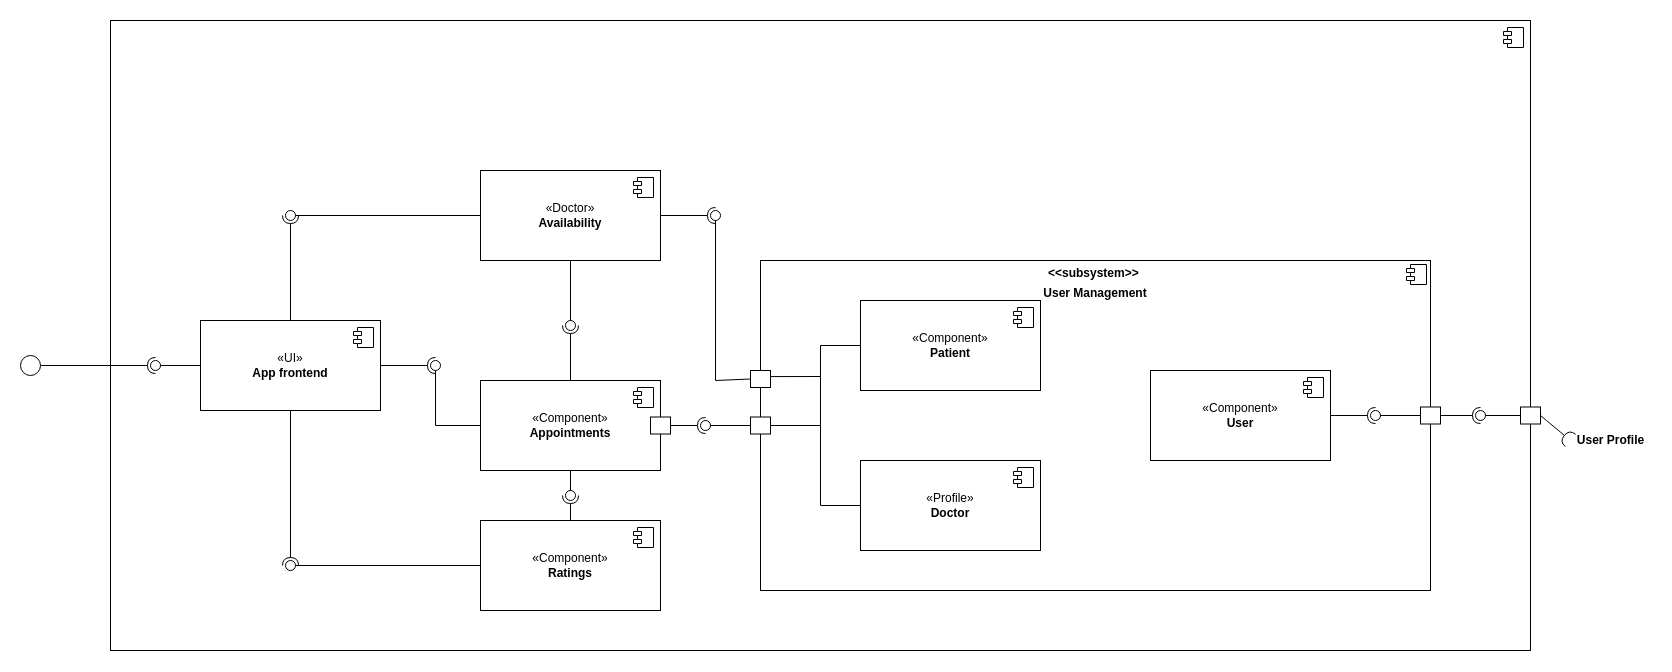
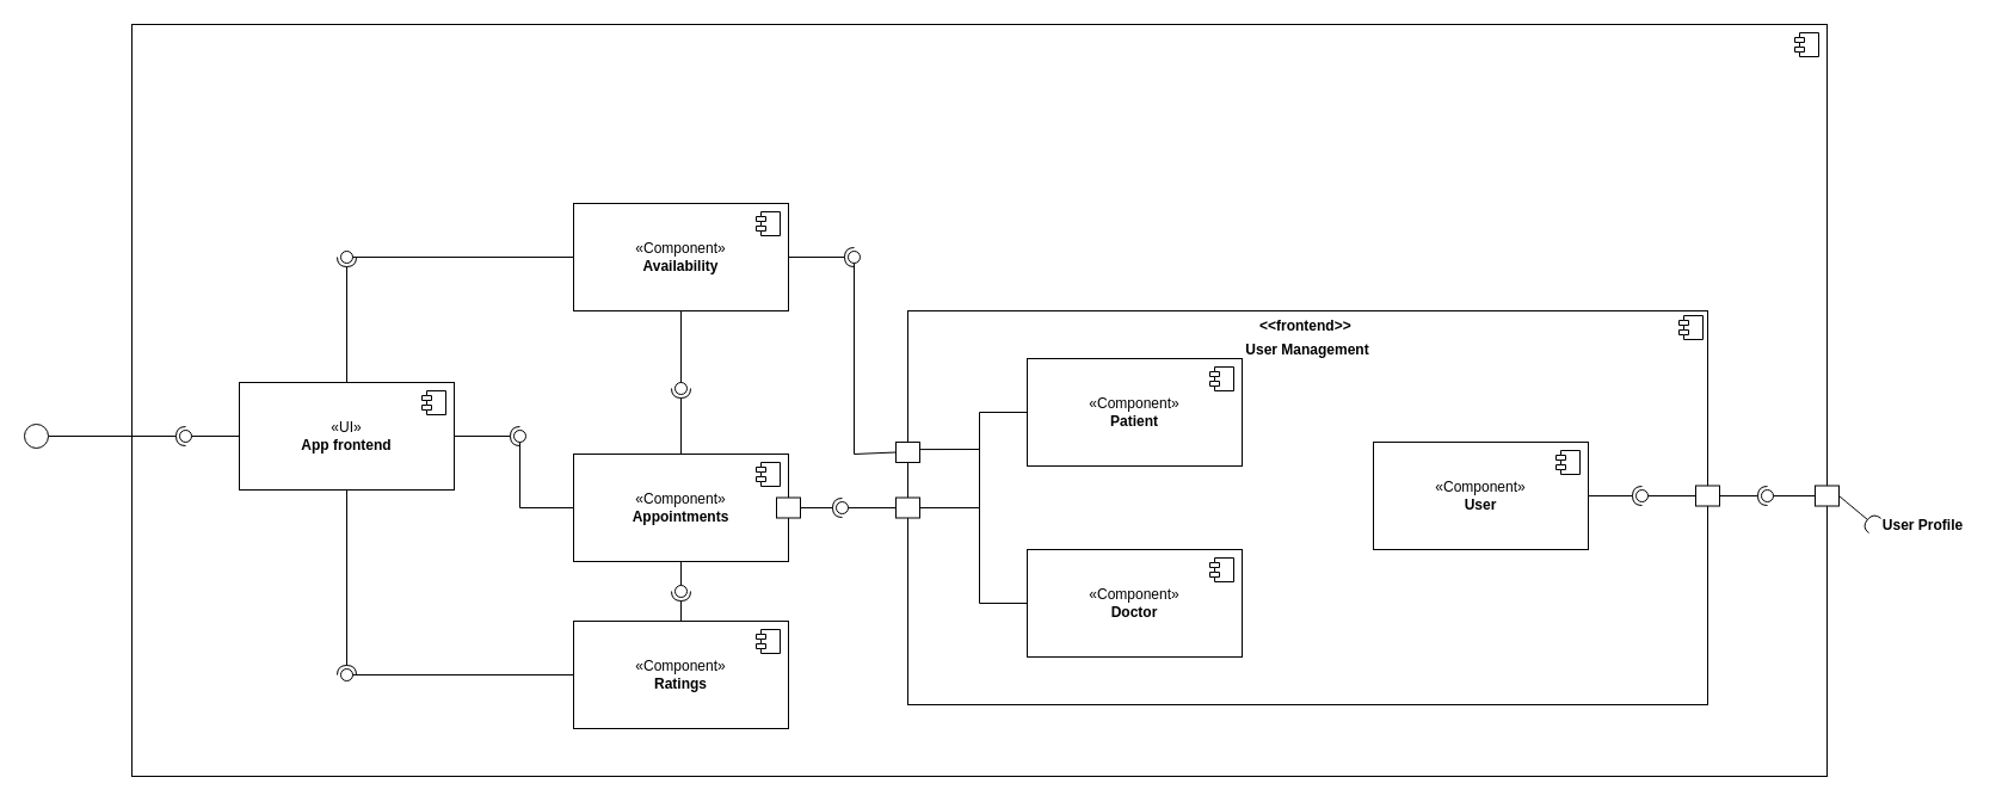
  <mxCell id="0" />
  <mxCell id="1" parent="0" />
  <mxCell id="2" value="" style="html=1;dropTarget=0;whiteSpace=wrap;" vertex="1" parent="1"><mxGeometry x="110" y="20" width="1420" height="630" as="geometry" /></mxCell>
  <mxCell id="3" value="" style="shape=module;jettyWidth=8;jettyHeight=4;" vertex="1" parent="2"><mxGeometry x="1" width="20" height="20" relative="1" as="geometry"><mxPoint x="-27" y="7" as="offset" /></mxGeometry></mxCell>
- <mxCell id="4" value="&lt;p style=&quot;margin:0px;margin-top:6px;text-align:center;&quot;&gt;&lt;b&gt;&amp;lt;&amp;lt;subsystem&amp;gt;&amp;gt;&amp;nbsp;&lt;/b&gt;&lt;/p&gt;&lt;p style=&quot;margin:0px;margin-top:6px;text-align:center;&quot;&gt;&lt;b&gt;User Management&lt;/b&gt;&lt;/p&gt;" style="align=left;overflow=fill;html=1;dropTarget=0;whiteSpace=wrap;" vertex="1" parent="1"><mxGeometry x="760" y="260" width="670" height="330" as="geometry" /></mxCell>
+ <mxCell id="4" value="&lt;p style=&quot;margin:0px;margin-top:6px;text-align:center;&quot;&gt;&lt;b&gt;&amp;lt;&amp;lt;frontend&amp;gt;&amp;gt;&amp;nbsp;&lt;/b&gt;&lt;/p&gt;&lt;p style=&quot;margin:0px;margin-top:6px;text-align:center;&quot;&gt;&lt;b&gt;User Management&lt;/b&gt;&lt;/p&gt;" style="align=left;overflow=fill;html=1;dropTarget=0;whiteSpace=wrap;" vertex="1" parent="1"><mxGeometry x="760" y="260" width="670" height="330" as="geometry" /></mxCell>
  <mxCell id="5" value="" style="shape=component;jettyWidth=8;jettyHeight=4;" vertex="1" parent="4"><mxGeometry x="1" width="20" height="20" relative="1" as="geometry"><mxPoint x="-24" y="4" as="offset" /></mxGeometry></mxCell>
  <mxCell id="6" value="«Component»&lt;br&gt;&lt;b&gt;User&lt;/b&gt;" style="html=1;dropTarget=0;whiteSpace=wrap;" vertex="1" parent="1"><mxGeometry x="1150" y="370" width="180" height="90" as="geometry" /></mxCell>
  <mxCell id="7" value="" style="shape=module;jettyWidth=8;jettyHeight=4;" vertex="1" parent="6"><mxGeometry x="1" width="20" height="20" relative="1" as="geometry"><mxPoint x="-27" y="7" as="offset" /></mxGeometry></mxCell>
- <mxCell id="8" value="«Profile»&lt;br&gt;&lt;b&gt;Doctor&lt;/b&gt;" style="html=1;dropTarget=0;whiteSpace=wrap;" vertex="1" parent="1"><mxGeometry x="860" y="460" width="180" height="90" as="geometry" /></mxCell>
+ <mxCell id="8" value="«Component»&lt;br&gt;&lt;b&gt;Doctor&lt;/b&gt;" style="html=1;dropTarget=0;whiteSpace=wrap;" vertex="1" parent="1"><mxGeometry x="860" y="460" width="180" height="90" as="geometry" /></mxCell>
  <mxCell id="9" value="" style="shape=module;jettyWidth=8;jettyHeight=4;" vertex="1" parent="8"><mxGeometry x="1" width="20" height="20" relative="1" as="geometry"><mxPoint x="-27" y="7" as="offset" /></mxGeometry></mxCell>
  <mxCell id="10" value="«Component»&lt;br&gt;&lt;b&gt;Patient&lt;/b&gt;" style="html=1;dropTarget=0;whiteSpace=wrap;" vertex="1" parent="1"><mxGeometry x="860" y="300" width="180" height="90" as="geometry" /></mxCell>
  <mxCell id="11" value="" style="shape=module;jettyWidth=8;jettyHeight=4;" vertex="1" parent="10"><mxGeometry x="1" width="20" height="20" relative="1" as="geometry"><mxPoint x="-27" y="7" as="offset" /></mxGeometry></mxCell>
  <mxCell id="12" value="" style="rounded=0;orthogonalLoop=1;jettySize=auto;html=1;endArrow=halfCircle;endFill=0;endSize=6;strokeWidth=1;sketch=0;fontSize=12;curved=1;exitX=1;exitY=0.5;exitDx=0;exitDy=0;entryX=0;entryY=0.5;entryDx=0;entryDy=0;" edge="1" target="14" parent="1" source="22"><mxGeometry relative="1" as="geometry"><mxPoint x="1175" y="405" as="sourcePoint" /><mxPoint x="1490" y="415" as="targetPoint" /></mxGeometry></mxCell>
  <mxCell id="13" value="" style="ellipse;whiteSpace=wrap;html=1;align=center;aspect=fixed;fillColor=none;strokeColor=none;resizable=0;perimeter=centerPerimeter;rotatable=0;allowArrows=0;points=[];outlineConnect=1;" vertex="1" parent="1"><mxGeometry x="1150" y="400" width="10" height="10" as="geometry" /></mxCell>
  <mxCell id="14" value="User Profile" style="text;align=center;fontStyle=1;verticalAlign=middle;spacingLeft=3;spacingRight=3;strokeColor=none;rotatable=0;points=[[0,0.5],[1,0.5]];portConstraint=eastwest;html=1;" vertex="1" parent="1"><mxGeometry x="1570" y="427" width="80" height="26" as="geometry" /></mxCell>
  <mxCell id="15" value="" style="rounded=0;whiteSpace=wrap;html=1;" vertex="1" parent="1"><mxGeometry x="1420" y="406.5" width="20" height="17" as="geometry" /></mxCell>
  <mxCell id="16" value="" style="rounded=0;orthogonalLoop=1;jettySize=auto;html=1;endArrow=halfCircle;endFill=0;endSize=6;strokeWidth=1;sketch=0;exitX=1;exitY=0.5;exitDx=0;exitDy=0;" edge="1" target="18" parent="1" source="6"><mxGeometry relative="1" as="geometry"><mxPoint x="1380" y="405" as="sourcePoint" /></mxGeometry></mxCell>
  <mxCell id="17" value="" style="rounded=0;orthogonalLoop=1;jettySize=auto;html=1;endArrow=oval;endFill=0;sketch=0;sourcePerimeterSpacing=0;targetPerimeterSpacing=0;endSize=10;exitX=0;exitY=0.5;exitDx=0;exitDy=0;" edge="1" target="18" parent="1" source="15"><mxGeometry relative="1" as="geometry"><mxPoint x="1340" y="405" as="sourcePoint" /></mxGeometry></mxCell>
  <mxCell id="18" value="" style="ellipse;whiteSpace=wrap;html=1;align=center;aspect=fixed;fillColor=none;strokeColor=none;resizable=0;perimeter=centerPerimeter;rotatable=0;allowArrows=0;points=[];outlineConnect=1;" vertex="1" parent="1"><mxGeometry x="1370" y="410" width="10" height="10" as="geometry" /></mxCell>
  <mxCell id="19" value="" style="rounded=0;orthogonalLoop=1;jettySize=auto;html=1;endArrow=halfCircle;endFill=0;endSize=6;strokeWidth=1;sketch=0;exitX=0;exitY=0.5;exitDx=0;exitDy=0;" edge="1" parent="1" source="4" target="20"><mxGeometry relative="1" as="geometry"><mxPoint x="760" y="425" as="sourcePoint" /><mxPoint x="795" y="425" as="targetPoint" /></mxGeometry></mxCell>
  <mxCell id="20" value="" style="rounded=0;whiteSpace=wrap;html=1;" vertex="1" parent="1"><mxGeometry x="750" y="416.5" width="20" height="17" as="geometry" /></mxCell>
  <mxCell id="21" value="" style="endArrow=none;html=1;rounded=0;exitX=0;exitY=0.5;exitDx=0;exitDy=0;entryX=1;entryY=0.5;entryDx=0;entryDy=0;" edge="1" parent="1" source="8" target="20"><mxGeometry width="50" height="50" relative="1" as="geometry"><mxPoint x="1060" y="450" as="sourcePoint" /><mxPoint x="820" y="425" as="targetPoint" /><Array as="points"><mxPoint x="820" y="505" /><mxPoint x="820" y="425" /></Array></mxGeometry></mxCell>
  <mxCell id="22" value="" style="rounded=0;whiteSpace=wrap;html=1;" vertex="1" parent="1"><mxGeometry x="1520" y="406.5" width="20" height="17" as="geometry" /></mxCell>
  <mxCell id="23" value="" style="rounded=0;orthogonalLoop=1;jettySize=auto;html=1;endArrow=halfCircle;endFill=0;endSize=6;strokeWidth=1;sketch=0;exitX=1;exitY=0.5;exitDx=0;exitDy=0;" edge="1" target="25" parent="1" source="15"><mxGeometry relative="1" as="geometry"><mxPoint x="1500" y="415" as="sourcePoint" /></mxGeometry></mxCell>
  <mxCell id="24" value="" style="rounded=0;orthogonalLoop=1;jettySize=auto;html=1;endArrow=oval;endFill=0;sketch=0;sourcePerimeterSpacing=0;targetPerimeterSpacing=0;endSize=10;exitX=0;exitY=0.5;exitDx=0;exitDy=0;" edge="1" target="25" parent="1" source="22"><mxGeometry relative="1" as="geometry"><mxPoint x="1460" y="415" as="sourcePoint" /></mxGeometry></mxCell>
  <mxCell id="25" value="" style="ellipse;whiteSpace=wrap;html=1;align=center;aspect=fixed;fillColor=none;strokeColor=none;resizable=0;perimeter=centerPerimeter;rotatable=0;allowArrows=0;points=[];outlineConnect=1;" vertex="1" parent="1"><mxGeometry x="1475" y="410" width="10" height="10" as="geometry" /></mxCell>
  <mxCell id="26" value="" style="rounded=0;orthogonalLoop=1;jettySize=auto;html=1;endArrow=halfCircle;endFill=0;endSize=6;strokeWidth=1;sketch=0;exitX=1;exitY=0.5;exitDx=0;exitDy=0;" edge="1" target="28" parent="1" source="32"><mxGeometry relative="1" as="geometry"><mxPoint x="660" y="425" as="sourcePoint" /></mxGeometry></mxCell>
  <mxCell id="27" value="" style="rounded=0;orthogonalLoop=1;jettySize=auto;html=1;endArrow=oval;endFill=0;sketch=0;sourcePerimeterSpacing=0;targetPerimeterSpacing=0;endSize=10;exitX=0;exitY=0.5;exitDx=0;exitDy=0;" edge="1" target="28" parent="1" source="20"><mxGeometry relative="1" as="geometry"><mxPoint x="530" y="415" as="sourcePoint" /></mxGeometry></mxCell>
  <mxCell id="28" value="" style="ellipse;whiteSpace=wrap;html=1;align=center;aspect=fixed;fillColor=none;strokeColor=none;resizable=0;perimeter=centerPerimeter;rotatable=0;allowArrows=0;points=[];outlineConnect=1;" vertex="1" parent="1"><mxGeometry x="700" y="420" width="10" height="10" as="geometry" /></mxCell>
  <mxCell id="29" value="«Component»&lt;br&gt;&lt;b&gt;Appointments&lt;/b&gt;" style="html=1;dropTarget=0;whiteSpace=wrap;" vertex="1" parent="1"><mxGeometry x="480" y="380" width="180" height="90" as="geometry" /></mxCell>
  <mxCell id="30" value="" style="shape=module;jettyWidth=8;jettyHeight=4;" vertex="1" parent="29"><mxGeometry x="1" width="20" height="20" relative="1" as="geometry"><mxPoint x="-27" y="7" as="offset" /></mxGeometry></mxCell>
  <mxCell id="31" value="" style="rounded=0;orthogonalLoop=1;jettySize=auto;html=1;endArrow=halfCircle;endFill=0;endSize=6;strokeWidth=1;sketch=0;exitX=1;exitY=0.5;exitDx=0;exitDy=0;" edge="1" parent="1" source="29" target="32"><mxGeometry relative="1" as="geometry"><mxPoint x="660" y="425" as="sourcePoint" /><mxPoint x="705" y="425" as="targetPoint" /></mxGeometry></mxCell>
  <mxCell id="32" value="" style="rounded=0;whiteSpace=wrap;html=1;" vertex="1" parent="1"><mxGeometry x="650" y="416.5" width="20" height="17" as="geometry" /></mxCell>
- <mxCell id="33" value="«Doctor»&lt;br&gt;&lt;b&gt;Availability&lt;/b&gt;" style="html=1;dropTarget=0;whiteSpace=wrap;" vertex="1" parent="1"><mxGeometry x="480" y="170" width="180" height="90" as="geometry" /></mxCell>
+ <mxCell id="33" value="«Component»&lt;br&gt;&lt;b&gt;Availability&lt;/b&gt;" style="html=1;dropTarget=0;whiteSpace=wrap;" vertex="1" parent="1"><mxGeometry x="480" y="170" width="180" height="90" as="geometry" /></mxCell>
  <mxCell id="34" value="" style="shape=module;jettyWidth=8;jettyHeight=4;" vertex="1" parent="33"><mxGeometry x="1" width="20" height="20" relative="1" as="geometry"><mxPoint x="-27" y="7" as="offset" /></mxGeometry></mxCell>
  <mxCell id="35" value="" style="rounded=0;orthogonalLoop=1;jettySize=auto;html=1;endArrow=halfCircle;endFill=0;endSize=6;strokeWidth=1;sketch=0;exitX=0.5;exitY=0;exitDx=0;exitDy=0;" edge="1" target="37" parent="1" source="29"><mxGeometry relative="1" as="geometry"><mxPoint x="670" y="335" as="sourcePoint" /></mxGeometry></mxCell>
  <mxCell id="36" value="" style="rounded=0;orthogonalLoop=1;jettySize=auto;html=1;endArrow=oval;endFill=0;sketch=0;sourcePerimeterSpacing=0;targetPerimeterSpacing=0;endSize=10;exitX=0.5;exitY=1;exitDx=0;exitDy=0;" edge="1" target="37" parent="1" source="33"><mxGeometry relative="1" as="geometry"><mxPoint x="630" y="335" as="sourcePoint" /></mxGeometry></mxCell>
  <mxCell id="37" value="" style="ellipse;whiteSpace=wrap;html=1;align=center;aspect=fixed;fillColor=none;strokeColor=none;resizable=0;perimeter=centerPerimeter;rotatable=0;allowArrows=0;points=[];outlineConnect=1;" vertex="1" parent="1"><mxGeometry x="565" y="320" width="10" height="10" as="geometry" /></mxCell>
  <mxCell id="38" value="" style="endArrow=none;html=1;rounded=0;entryX=0;entryY=0.5;entryDx=0;entryDy=0;exitX=1;exitY=0.5;exitDx=0;exitDy=0;" edge="1" parent="1" source="20" target="10"><mxGeometry width="50" height="50" relative="1" as="geometry"><mxPoint x="680" y="380" as="sourcePoint" /><mxPoint x="730" y="330" as="targetPoint" /><Array as="points"><mxPoint x="820" y="425" /><mxPoint x="820" y="345" /></Array></mxGeometry></mxCell>
  <mxCell id="39" value="" style="endArrow=none;html=1;rounded=0;exitX=-0.001;exitY=0.36;exitDx=0;exitDy=0;exitPerimeter=0;" edge="1" parent="1" source="41"><mxGeometry width="50" height="50" relative="1" as="geometry"><mxPoint x="750" y="400" as="sourcePoint" /><mxPoint x="820" y="376" as="targetPoint" /></mxGeometry></mxCell>
  <mxCell id="40" value="" style="endArrow=none;html=1;rounded=0;exitX=-0.001;exitY=0.36;exitDx=0;exitDy=0;exitPerimeter=0;" edge="1" parent="1" source="4" target="41"><mxGeometry width="50" height="50" relative="1" as="geometry"><mxPoint x="759" y="379" as="sourcePoint" /><mxPoint x="820" y="380" as="targetPoint" /></mxGeometry></mxCell>
  <mxCell id="41" value="" style="rounded=0;whiteSpace=wrap;html=1;" vertex="1" parent="1"><mxGeometry x="750" y="370" width="20" height="17" as="geometry" /></mxCell>
  <mxCell id="42" value="" style="rounded=0;orthogonalLoop=1;jettySize=auto;html=1;endArrow=halfCircle;endFill=0;endSize=6;strokeWidth=1;sketch=0;exitX=1;exitY=0.5;exitDx=0;exitDy=0;" edge="1" target="44" parent="1" source="33"><mxGeometry relative="1" as="geometry"><mxPoint x="810" y="415" as="sourcePoint" /></mxGeometry></mxCell>
  <mxCell id="43" value="" style="rounded=0;orthogonalLoop=1;jettySize=auto;html=1;endArrow=oval;endFill=0;sketch=0;sourcePerimeterSpacing=0;targetPerimeterSpacing=0;endSize=10;exitX=0;exitY=0.5;exitDx=0;exitDy=0;" edge="1" target="44" parent="1" source="41"><mxGeometry relative="1" as="geometry"><mxPoint x="770" y="415" as="sourcePoint" /><Array as="points"><mxPoint x="715" y="380" /></Array></mxGeometry></mxCell>
  <mxCell id="44" value="" style="ellipse;whiteSpace=wrap;html=1;align=center;aspect=fixed;fillColor=none;strokeColor=none;resizable=0;perimeter=centerPerimeter;rotatable=0;allowArrows=0;points=[];outlineConnect=1;" vertex="1" parent="1"><mxGeometry x="710" y="210" width="10" height="10" as="geometry" /></mxCell>
  <mxCell id="45" value="«Component»&lt;br&gt;&lt;b&gt;Ratings&lt;/b&gt;" style="html=1;dropTarget=0;whiteSpace=wrap;" vertex="1" parent="1"><mxGeometry x="480" y="520" width="180" height="90" as="geometry" /></mxCell>
  <mxCell id="46" value="" style="shape=module;jettyWidth=8;jettyHeight=4;" vertex="1" parent="45"><mxGeometry x="1" width="20" height="20" relative="1" as="geometry"><mxPoint x="-27" y="7" as="offset" /></mxGeometry></mxCell>
  <mxCell id="47" value="" style="rounded=0;orthogonalLoop=1;jettySize=auto;html=1;endArrow=halfCircle;endFill=0;endSize=6;strokeWidth=1;sketch=0;exitX=0.5;exitY=0;exitDx=0;exitDy=0;" edge="1" target="49" parent="1" source="45"><mxGeometry relative="1" as="geometry"><mxPoint x="700" y="385" as="sourcePoint" /></mxGeometry></mxCell>
  <mxCell id="48" value="" style="rounded=0;orthogonalLoop=1;jettySize=auto;html=1;endArrow=oval;endFill=0;sketch=0;sourcePerimeterSpacing=0;targetPerimeterSpacing=0;endSize=10;exitX=0.5;exitY=1;exitDx=0;exitDy=0;" edge="1" target="49" parent="1" source="29"><mxGeometry relative="1" as="geometry"><mxPoint x="660" y="385" as="sourcePoint" /></mxGeometry></mxCell>
  <mxCell id="49" value="" style="ellipse;whiteSpace=wrap;html=1;align=center;aspect=fixed;fillColor=none;strokeColor=none;resizable=0;perimeter=centerPerimeter;rotatable=0;allowArrows=0;points=[];outlineConnect=1;" vertex="1" parent="1"><mxGeometry x="565" y="490" width="10" height="10" as="geometry" /></mxCell>
  <mxCell id="50" value="«UI»&lt;br&gt;&lt;b&gt;App frontend&lt;/b&gt;" style="html=1;dropTarget=0;whiteSpace=wrap;" vertex="1" parent="1"><mxGeometry x="200" y="320" width="180" height="90" as="geometry" /></mxCell>
  <mxCell id="51" value="" style="shape=module;jettyWidth=8;jettyHeight=4;" vertex="1" parent="50"><mxGeometry x="1" width="20" height="20" relative="1" as="geometry"><mxPoint x="-27" y="7" as="offset" /></mxGeometry></mxCell>
  <mxCell id="52" value="" style="rounded=0;orthogonalLoop=1;jettySize=auto;html=1;endArrow=halfCircle;endFill=0;endSize=6;strokeWidth=1;sketch=0;exitX=0.5;exitY=0;exitDx=0;exitDy=0;" edge="1" target="54" parent="1" source="50"><mxGeometry relative="1" as="geometry"><mxPoint x="560" y="385" as="sourcePoint" /></mxGeometry></mxCell>
  <mxCell id="53" value="" style="rounded=0;orthogonalLoop=1;jettySize=auto;html=1;endArrow=oval;endFill=0;sketch=0;sourcePerimeterSpacing=0;targetPerimeterSpacing=0;endSize=10;exitX=0;exitY=0.5;exitDx=0;exitDy=0;" edge="1" target="54" parent="1" source="33"><mxGeometry relative="1" as="geometry"><mxPoint x="520" y="385" as="sourcePoint" /></mxGeometry></mxCell>
  <mxCell id="54" value="" style="ellipse;whiteSpace=wrap;html=1;align=center;aspect=fixed;fillColor=none;strokeColor=none;resizable=0;perimeter=centerPerimeter;rotatable=0;allowArrows=0;points=[];outlineConnect=1;" vertex="1" parent="1"><mxGeometry x="285" y="210" width="10" height="10" as="geometry" /></mxCell>
  <mxCell id="55" value="" style="rounded=0;orthogonalLoop=1;jettySize=auto;html=1;endArrow=halfCircle;endFill=0;endSize=6;strokeWidth=1;sketch=0;exitX=1;exitY=0.5;exitDx=0;exitDy=0;" edge="1" target="57" parent="1" source="50"><mxGeometry relative="1" as="geometry"><mxPoint x="580" y="425" as="sourcePoint" /></mxGeometry></mxCell>
  <mxCell id="56" value="" style="rounded=0;orthogonalLoop=1;jettySize=auto;html=1;endArrow=oval;endFill=0;sketch=0;sourcePerimeterSpacing=0;targetPerimeterSpacing=0;endSize=10;exitX=0;exitY=0.5;exitDx=0;exitDy=0;" edge="1" target="57" parent="1" source="29"><mxGeometry relative="1" as="geometry"><mxPoint x="540" y="425" as="sourcePoint" /><Array as="points"><mxPoint x="435" y="425" /></Array></mxGeometry></mxCell>
  <mxCell id="57" value="" style="ellipse;whiteSpace=wrap;html=1;align=center;aspect=fixed;fillColor=none;strokeColor=none;resizable=0;perimeter=centerPerimeter;rotatable=0;allowArrows=0;points=[];outlineConnect=1;" vertex="1" parent="1"><mxGeometry x="430" y="360" width="10" height="10" as="geometry" /></mxCell>
  <mxCell id="58" value="" style="rounded=0;orthogonalLoop=1;jettySize=auto;html=1;endArrow=halfCircle;endFill=0;endSize=6;strokeWidth=1;sketch=0;exitX=0.5;exitY=1;exitDx=0;exitDy=0;" edge="1" target="60" parent="1" source="50"><mxGeometry relative="1" as="geometry"><mxPoint x="580" y="425" as="sourcePoint" /></mxGeometry></mxCell>
  <mxCell id="59" value="" style="rounded=0;orthogonalLoop=1;jettySize=auto;html=1;endArrow=oval;endFill=0;sketch=0;sourcePerimeterSpacing=0;targetPerimeterSpacing=0;endSize=10;exitX=0;exitY=0.5;exitDx=0;exitDy=0;" edge="1" target="60" parent="1" source="45"><mxGeometry relative="1" as="geometry"><mxPoint x="540" y="425" as="sourcePoint" /></mxGeometry></mxCell>
  <mxCell id="60" value="" style="ellipse;whiteSpace=wrap;html=1;align=center;aspect=fixed;fillColor=none;strokeColor=none;resizable=0;perimeter=centerPerimeter;rotatable=0;allowArrows=0;points=[];outlineConnect=1;" vertex="1" parent="1"><mxGeometry x="285" y="560" width="10" height="10" as="geometry" /></mxCell>
  <mxCell id="61" value="" style="rounded=0;orthogonalLoop=1;jettySize=auto;html=1;endArrow=halfCircle;endFill=0;endSize=6;strokeWidth=1;sketch=0;" edge="1" target="63" parent="1"><mxGeometry relative="1" as="geometry"><mxPoint x="40" y="365" as="sourcePoint" /></mxGeometry></mxCell>
  <mxCell id="62" value="" style="rounded=0;orthogonalLoop=1;jettySize=auto;html=1;endArrow=oval;endFill=0;sketch=0;sourcePerimeterSpacing=0;targetPerimeterSpacing=0;endSize=10;exitX=0;exitY=0.5;exitDx=0;exitDy=0;" edge="1" target="63" parent="1" source="50"><mxGeometry relative="1" as="geometry"><mxPoint x="280" y="365" as="sourcePoint" /></mxGeometry></mxCell>
  <mxCell id="63" value="" style="ellipse;whiteSpace=wrap;html=1;align=center;aspect=fixed;fillColor=none;strokeColor=none;resizable=0;perimeter=centerPerimeter;rotatable=0;allowArrows=0;points=[];outlineConnect=1;" vertex="1" parent="1"><mxGeometry x="150" y="360" width="10" height="10" as="geometry" /></mxCell>
  <mxCell id="64" value="" style="ellipse;whiteSpace=wrap;html=1;aspect=fixed;" vertex="1" parent="1"><mxGeometry x="20" y="355" width="20" height="20" as="geometry" /></mxCell>
